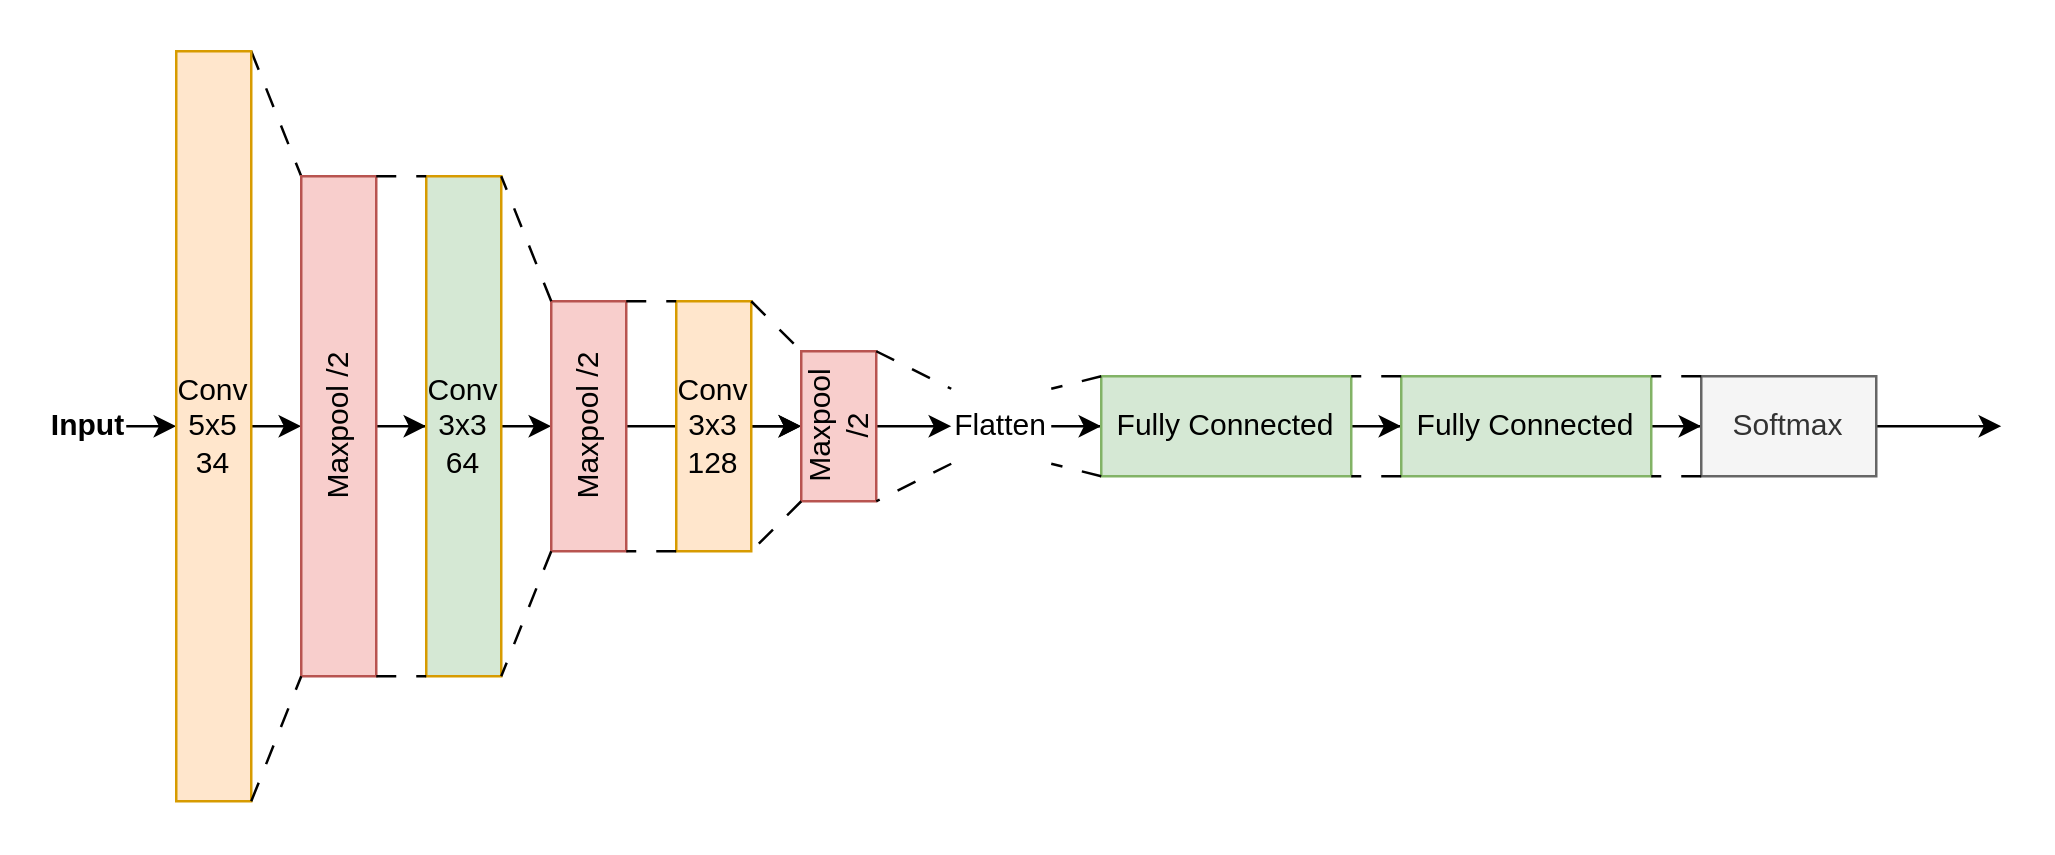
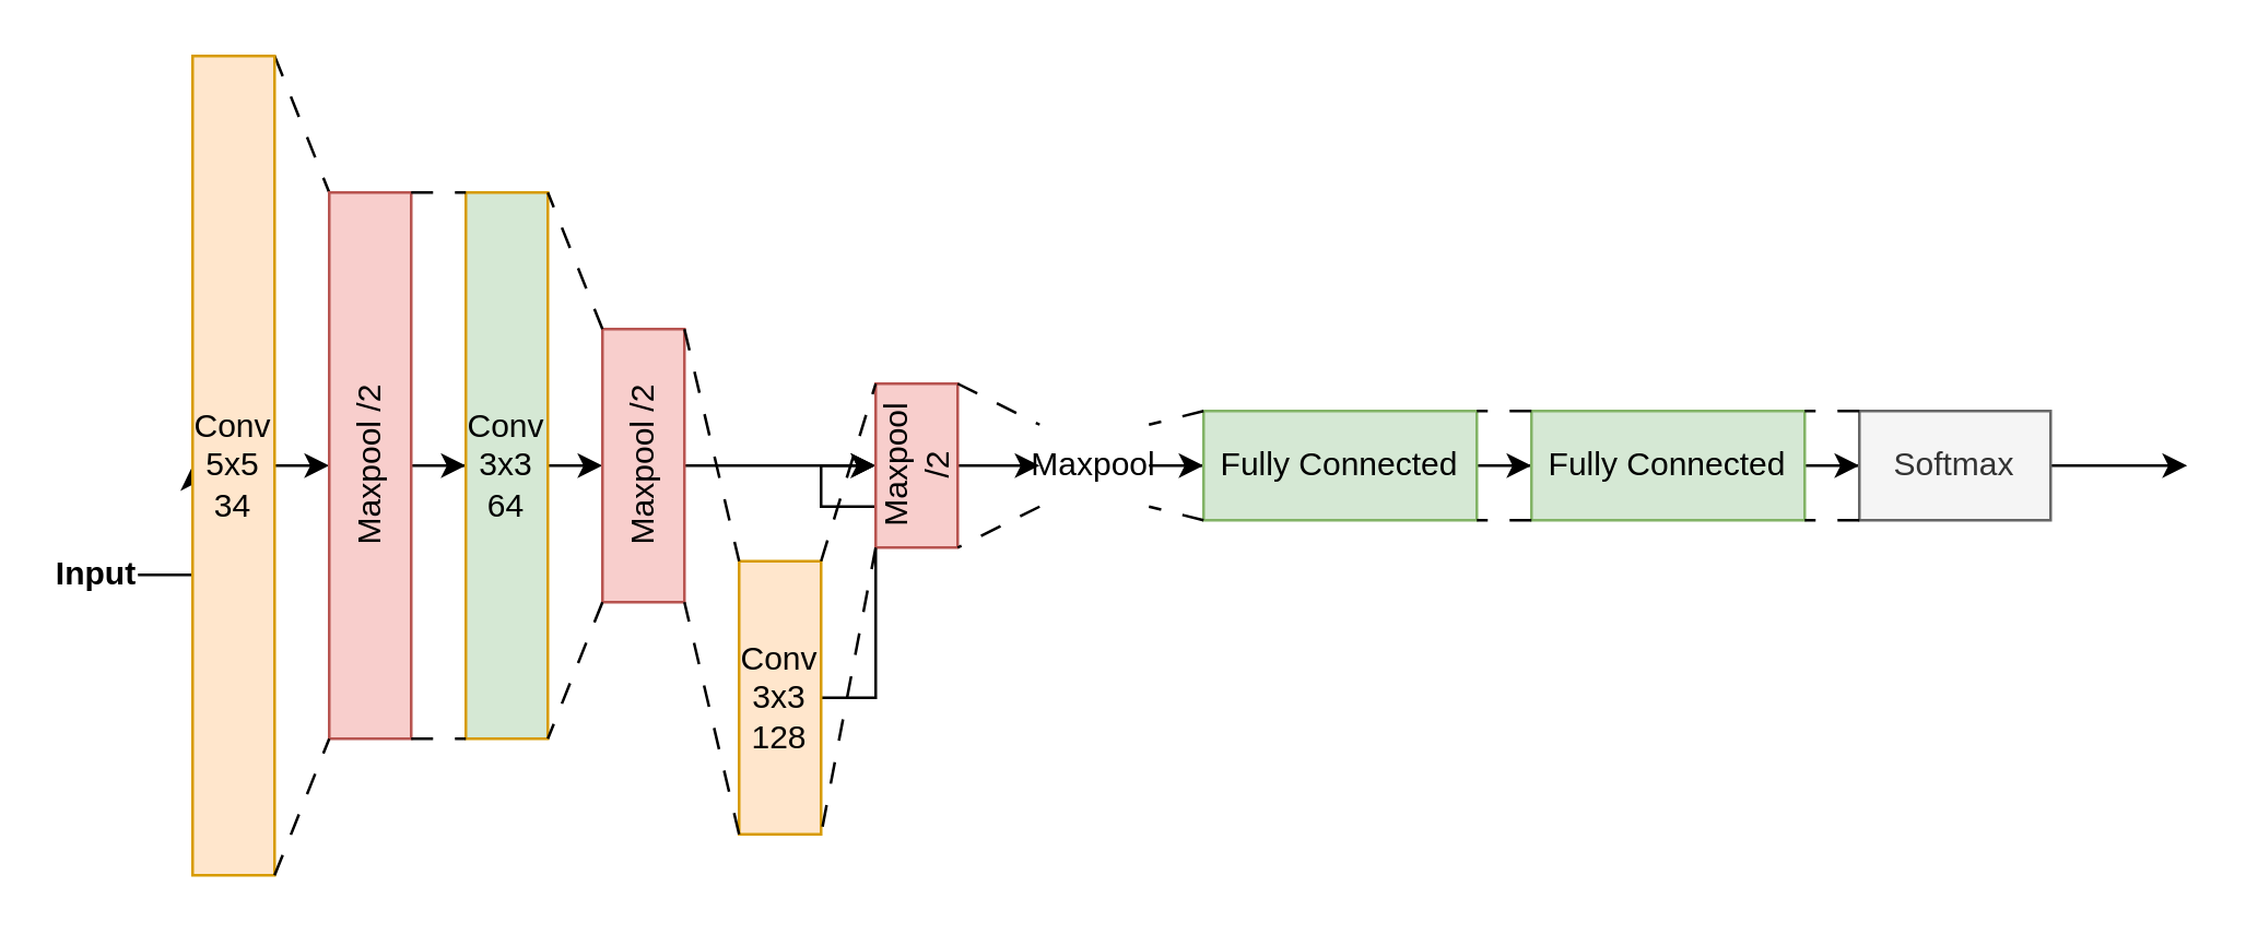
  <mxCell id="0" />
  <mxCell id="1" parent="0" />
  <mxCell id="2" style="edgeStyle=orthogonalEdgeStyle;rounded=0;orthogonalLoop=1;jettySize=auto;html=1;entryX=0;entryY=0.5;entryDx=0;entryDy=0;" edge="1" parent="1" source="3"><mxGeometry relative="1" as="geometry"><mxPoint x="70" y="170" as="targetPoint" /></mxGeometry></mxCell>
- <mxCell id="3" value="Input" style="text;html=1;align=center;verticalAlign=middle;whiteSpace=wrap;rounded=0;fontStyle=1" vertex="1" parent="1"><mxGeometry x="20" y="155" width="30" height="30" as="geometry" /></mxCell>
+ <mxCell id="3" value="Input" style="text;html=1;align=center;verticalAlign=middle;whiteSpace=wrap;rounded=0;fontStyle=1" vertex="1" parent="1"><mxGeometry x="20" y="195" width="30" height="30" as="geometry" /></mxCell>
  <mxCell id="4" style="edgeStyle=orthogonalEdgeStyle;rounded=0;orthogonalLoop=1;jettySize=auto;html=1;exitX=1;exitY=0.5;exitDx=0;exitDy=0;entryX=0;entryY=0.5;entryDx=0;entryDy=0;" edge="1" parent="1" source="6" target="8"><mxGeometry relative="1" as="geometry" /></mxCell>
  <mxCell id="5" style="rounded=0;orthogonalLoop=1;jettySize=auto;html=1;exitX=1;exitY=0;exitDx=0;exitDy=0;entryX=0;entryY=0;entryDx=0;entryDy=0;endArrow=none;startFill=0;dashed=1;dashPattern=8 8;" edge="1" parent="1" source="6" target="8"><mxGeometry relative="1" as="geometry" /></mxCell>
  <mxCell id="6" value="&lt;br&gt;&lt;div&gt;Conv&lt;/div&gt;&lt;div&gt;5x5&lt;/div&gt;&lt;div&gt;34&lt;/div&gt;&lt;div&gt;&lt;br&gt;&lt;/div&gt;" style="rounded=0;whiteSpace=wrap;html=1;fillColor=#ffe6cc;strokeColor=#d79b00;" vertex="1" parent="1"><mxGeometry x="70" y="20" width="30" height="300" as="geometry" /></mxCell>
  <mxCell id="7" style="edgeStyle=orthogonalEdgeStyle;rounded=0;orthogonalLoop=1;jettySize=auto;html=1;entryX=0;entryY=0.5;entryDx=0;entryDy=0;" edge="1" parent="1" source="8" target="10"><mxGeometry relative="1" as="geometry" /></mxCell>
  <mxCell id="8" value="Maxpool /2" style="rounded=0;whiteSpace=wrap;html=1;fillColor=#f8cecc;strokeColor=#b85450;horizontal=0;" vertex="1" parent="1"><mxGeometry x="120" y="70" width="30" height="200" as="geometry" /></mxCell>
  <mxCell id="9" style="edgeStyle=orthogonalEdgeStyle;rounded=0;orthogonalLoop=1;jettySize=auto;html=1;exitX=1;exitY=0.5;exitDx=0;exitDy=0;entryX=0;entryY=0.5;entryDx=0;entryDy=0;" edge="1" parent="1" source="10" target="12"><mxGeometry relative="1" as="geometry" /></mxCell>
  <mxCell id="10" value="&lt;br&gt;&lt;div&gt;Conv&lt;/div&gt;&lt;div&gt;3x3&lt;/div&gt;&lt;div&gt;64&lt;/div&gt;&lt;div&gt;&lt;br&gt;&lt;/div&gt;" style="rounded=0;whiteSpace=wrap;html=1;fillColor=#d5e8d4;strokeColor=#d79b00;" vertex="1" parent="1"><mxGeometry x="170" y="70" width="30" height="200" as="geometry" /></mxCell>
  <mxCell id="11" value="" style="edgeStyle=orthogonalEdgeStyle;rounded=0;orthogonalLoop=1;jettySize=auto;html=1;" edge="1" parent="1" source="12" target="16"><mxGeometry relative="1" as="geometry" /></mxCell>
  <mxCell id="12" value="Maxpool /2" style="rounded=0;whiteSpace=wrap;html=1;fillColor=#f8cecc;strokeColor=#b85450;horizontal=0;" vertex="1" parent="1"><mxGeometry x="220" y="120" width="30" height="100" as="geometry" /></mxCell>
  <mxCell id="13" style="edgeStyle=orthogonalEdgeStyle;rounded=0;orthogonalLoop=1;jettySize=auto;html=1;exitX=1;exitY=0.5;exitDx=0;exitDy=0;entryX=0;entryY=0.5;entryDx=0;entryDy=0;" edge="1" parent="1" source="14" target="16"><mxGeometry relative="1" as="geometry" /></mxCell>
- <mxCell id="14" value="&lt;div&gt;Conv&lt;/div&gt;&lt;div&gt;3x3&lt;/div&gt;&lt;div&gt;128&lt;/div&gt;" style="rounded=0;whiteSpace=wrap;html=1;fillColor=#ffe6cc;strokeColor=#d79b00;" vertex="1" parent="1"><mxGeometry x="270" y="120" width="30" height="100" as="geometry" /></mxCell>
+ <mxCell id="14" value="&lt;div&gt;Conv&lt;/div&gt;&lt;div&gt;3x3&lt;/div&gt;&lt;div&gt;128&lt;/div&gt;" style="rounded=0;whiteSpace=wrap;html=1;fillColor=#ffe6cc;strokeColor=#d79b00;" vertex="1" parent="1"><mxGeometry x="270" y="205" width="30" height="100" as="geometry" /></mxCell>
  <mxCell id="15" value="" style="edgeStyle=orthogonalEdgeStyle;rounded=0;orthogonalLoop=1;jettySize=auto;html=1;" edge="1" parent="1" source="16" target="18"><mxGeometry relative="1" as="geometry" /></mxCell>
  <mxCell id="16" value="Maxpool /2" style="rounded=0;whiteSpace=wrap;html=1;fillColor=#f8cecc;strokeColor=#b85450;horizontal=0;" vertex="1" parent="1"><mxGeometry x="320" y="140" width="30" height="60" as="geometry" /></mxCell>
  <mxCell id="17" value="" style="edgeStyle=orthogonalEdgeStyle;rounded=0;orthogonalLoop=1;jettySize=auto;html=1;" edge="1" parent="1" source="18" target="20"><mxGeometry relative="1" as="geometry" /></mxCell>
- <mxCell id="18" value="Flatten" style="text;html=1;align=center;verticalAlign=middle;whiteSpace=wrap;rounded=0;" vertex="1" parent="1"><mxGeometry x="380" y="155" width="40" height="30" as="geometry" /></mxCell>
+ <mxCell id="18" value="Maxpool" style="text;html=1;align=center;verticalAlign=middle;whiteSpace=wrap;rounded=0;" vertex="1" parent="1"><mxGeometry x="380" y="155" width="40" height="30" as="geometry" /></mxCell>
  <mxCell id="19" value="" style="edgeStyle=orthogonalEdgeStyle;rounded=0;orthogonalLoop=1;jettySize=auto;html=1;" edge="1" parent="1" source="20" target="22"><mxGeometry relative="1" as="geometry" /></mxCell>
  <mxCell id="20" value="Fully Connected" style="rounded=0;whiteSpace=wrap;html=1;fillColor=#d5e8d4;strokeColor=#82b366;horizontal=1;" vertex="1" parent="1"><mxGeometry x="440" y="150" width="100" height="40" as="geometry" /></mxCell>
  <mxCell id="21" value="" style="edgeStyle=orthogonalEdgeStyle;rounded=0;orthogonalLoop=1;jettySize=auto;html=1;" edge="1" parent="1" source="22" target="24"><mxGeometry relative="1" as="geometry" /></mxCell>
  <mxCell id="22" value="Fully Connected" style="rounded=0;whiteSpace=wrap;html=1;fillColor=#d5e8d4;strokeColor=#82b366;horizontal=1;" vertex="1" parent="1"><mxGeometry x="560" y="150" width="100" height="40" as="geometry" /></mxCell>
  <mxCell id="23" style="edgeStyle=orthogonalEdgeStyle;rounded=0;orthogonalLoop=1;jettySize=auto;html=1;" edge="1" parent="1" source="24"><mxGeometry relative="1" as="geometry"><mxPoint x="800" y="170" as="targetPoint" /></mxGeometry></mxCell>
  <mxCell id="24" value="Softmax" style="rounded=0;whiteSpace=wrap;html=1;horizontal=1;fillColor=#f5f5f5;fontColor=#333333;strokeColor=#666666;" vertex="1" parent="1"><mxGeometry x="680" y="150" width="70" height="40" as="geometry" /></mxCell>
  <mxCell id="25" style="rounded=0;orthogonalLoop=1;jettySize=auto;html=1;exitX=1;exitY=1;exitDx=0;exitDy=0;entryX=0;entryY=1;entryDx=0;entryDy=0;endArrow=none;startFill=0;dashed=1;dashPattern=8 8;" edge="1" parent="1" source="6" target="8"><mxGeometry relative="1" as="geometry"><mxPoint x="160" y="350" as="sourcePoint" /><mxPoint x="180" y="400" as="targetPoint" /></mxGeometry></mxCell>
  <mxCell id="26" style="rounded=0;orthogonalLoop=1;jettySize=auto;html=1;exitX=1;exitY=0;exitDx=0;exitDy=0;entryX=0;entryY=0;entryDx=0;entryDy=0;endArrow=none;startFill=0;dashed=1;dashPattern=8 8;" edge="1" parent="1" source="8" target="10"><mxGeometry relative="1" as="geometry"><mxPoint x="120" y="40" as="sourcePoint" /><mxPoint x="140" y="90" as="targetPoint" /></mxGeometry></mxCell>
  <mxCell id="27" style="rounded=0;orthogonalLoop=1;jettySize=auto;html=1;exitX=1;exitY=1;exitDx=0;exitDy=0;entryX=0;entryY=1;entryDx=0;entryDy=0;endArrow=none;startFill=0;dashed=1;dashPattern=8 8;" edge="1" parent="1" source="8" target="10"><mxGeometry relative="1" as="geometry"><mxPoint x="130" y="50" as="sourcePoint" /><mxPoint x="150" y="100" as="targetPoint" /></mxGeometry></mxCell>
  <mxCell id="28" style="rounded=0;orthogonalLoop=1;jettySize=auto;html=1;exitX=0;exitY=1;exitDx=0;exitDy=0;entryX=1;entryY=1;entryDx=0;entryDy=0;endArrow=none;startFill=0;dashed=1;dashPattern=8 8;" edge="1" parent="1" source="12" target="10"><mxGeometry relative="1" as="geometry"><mxPoint x="140" y="60" as="sourcePoint" /><mxPoint x="160" y="110" as="targetPoint" /></mxGeometry></mxCell>
  <mxCell id="29" style="rounded=0;orthogonalLoop=1;jettySize=auto;html=1;exitX=0;exitY=0;exitDx=0;exitDy=0;entryX=1;entryY=0;entryDx=0;entryDy=0;endArrow=none;startFill=0;dashed=1;dashPattern=8 8;" edge="1" parent="1" source="12" target="10"><mxGeometry relative="1" as="geometry"><mxPoint x="150" y="70" as="sourcePoint" /><mxPoint x="170" y="120" as="targetPoint" /></mxGeometry></mxCell>
  <mxCell id="30" style="rounded=0;orthogonalLoop=1;jettySize=auto;html=1;exitX=1;exitY=0;exitDx=0;exitDy=0;entryX=0;entryY=0;entryDx=0;entryDy=0;endArrow=none;startFill=0;dashed=1;dashPattern=8 8;" edge="1" parent="1" source="12" target="14"><mxGeometry relative="1" as="geometry"><mxPoint x="160" y="80" as="sourcePoint" /><mxPoint x="180" y="130" as="targetPoint" /></mxGeometry></mxCell>
  <mxCell id="31" style="rounded=0;orthogonalLoop=1;jettySize=auto;html=1;exitX=0;exitY=1;exitDx=0;exitDy=0;entryX=1;entryY=1;entryDx=0;entryDy=0;endArrow=none;startFill=0;dashed=1;dashPattern=8 8;" edge="1" parent="1" source="14" target="12"><mxGeometry relative="1" as="geometry"><mxPoint x="170" y="90" as="sourcePoint" /><mxPoint x="190" y="140" as="targetPoint" /></mxGeometry></mxCell>
  <mxCell id="32" style="rounded=0;orthogonalLoop=1;jettySize=auto;html=1;exitX=1;exitY=0;exitDx=0;exitDy=0;entryX=0;entryY=0;entryDx=0;entryDy=0;endArrow=none;startFill=0;dashed=1;dashPattern=8 8;" edge="1" parent="1" source="14" target="16"><mxGeometry relative="1" as="geometry"><mxPoint x="180" y="100" as="sourcePoint" /><mxPoint x="200" y="150" as="targetPoint" /></mxGeometry></mxCell>
  <mxCell id="33" style="rounded=0;orthogonalLoop=1;jettySize=auto;html=1;exitX=0;exitY=1;exitDx=0;exitDy=0;entryX=1;entryY=1;entryDx=0;entryDy=0;endArrow=none;startFill=0;dashed=1;dashPattern=8 8;" edge="1" parent="1" source="16" target="14"><mxGeometry relative="1" as="geometry"><mxPoint x="190" y="110" as="sourcePoint" /><mxPoint x="210" y="160" as="targetPoint" /></mxGeometry></mxCell>
  <mxCell id="34" style="rounded=0;orthogonalLoop=1;jettySize=auto;html=1;exitX=1;exitY=0;exitDx=0;exitDy=0;entryX=0;entryY=0;entryDx=0;entryDy=0;endArrow=none;startFill=0;dashed=1;dashPattern=8 8;" edge="1" parent="1" source="16" target="18"><mxGeometry relative="1" as="geometry"><mxPoint x="200" y="120" as="sourcePoint" /><mxPoint x="220" y="170" as="targetPoint" /></mxGeometry></mxCell>
  <mxCell id="35" style="rounded=0;orthogonalLoop=1;jettySize=auto;html=1;exitX=0;exitY=1;exitDx=0;exitDy=0;entryX=1;entryY=1;entryDx=0;entryDy=0;endArrow=none;startFill=0;dashed=1;dashPattern=8 8;" edge="1" parent="1" source="18" target="16"><mxGeometry relative="1" as="geometry"><mxPoint x="210" y="130" as="sourcePoint" /><mxPoint x="230" y="180" as="targetPoint" /></mxGeometry></mxCell>
  <mxCell id="36" style="rounded=0;orthogonalLoop=1;jettySize=auto;html=1;exitX=0;exitY=0;exitDx=0;exitDy=0;entryX=1;entryY=0;entryDx=0;entryDy=0;endArrow=none;startFill=0;dashed=1;dashPattern=8 8;" edge="1" parent="1" source="20" target="18"><mxGeometry relative="1" as="geometry"><mxPoint x="220" y="140" as="sourcePoint" /><mxPoint x="240" y="190" as="targetPoint" /></mxGeometry></mxCell>
  <mxCell id="37" style="rounded=0;orthogonalLoop=1;jettySize=auto;html=1;exitX=0;exitY=1;exitDx=0;exitDy=0;entryX=1;entryY=1;entryDx=0;entryDy=0;endArrow=none;startFill=0;dashed=1;dashPattern=8 8;" edge="1" parent="1" source="20" target="18"><mxGeometry relative="1" as="geometry"><mxPoint x="230" y="150" as="sourcePoint" /><mxPoint x="250" y="200" as="targetPoint" /></mxGeometry></mxCell>
  <mxCell id="38" style="rounded=0;orthogonalLoop=1;jettySize=auto;html=1;exitX=0;exitY=0;exitDx=0;exitDy=0;entryX=1;entryY=0;entryDx=0;entryDy=0;endArrow=none;startFill=0;dashed=1;dashPattern=8 8;" edge="1" parent="1" source="22" target="20"><mxGeometry relative="1" as="geometry"><mxPoint x="240" y="160" as="sourcePoint" /><mxPoint x="260" y="210" as="targetPoint" /></mxGeometry></mxCell>
  <mxCell id="39" style="rounded=0;orthogonalLoop=1;jettySize=auto;html=1;exitX=0;exitY=1;exitDx=0;exitDy=0;entryX=1;entryY=1;entryDx=0;entryDy=0;endArrow=none;startFill=0;dashed=1;dashPattern=8 8;" edge="1" parent="1" source="22" target="20"><mxGeometry relative="1" as="geometry"><mxPoint x="500" y="190" as="sourcePoint" /><mxPoint x="520" y="240" as="targetPoint" /></mxGeometry></mxCell>
  <mxCell id="40" style="rounded=0;orthogonalLoop=1;jettySize=auto;html=1;exitX=0;exitY=1;exitDx=0;exitDy=0;entryX=1;entryY=1;entryDx=0;entryDy=0;endArrow=none;startFill=0;dashed=1;dashPattern=8 8;" edge="1" parent="1" source="24" target="22"><mxGeometry relative="1" as="geometry"><mxPoint x="510" y="200" as="sourcePoint" /><mxPoint x="530" y="250" as="targetPoint" /></mxGeometry></mxCell>
  <mxCell id="41" style="rounded=0;orthogonalLoop=1;jettySize=auto;html=1;exitX=0;exitY=0;exitDx=0;exitDy=0;entryX=1;entryY=0;entryDx=0;entryDy=0;endArrow=none;startFill=0;dashed=1;dashPattern=8 8;" edge="1" parent="1" source="24" target="22"><mxGeometry relative="1" as="geometry"><mxPoint x="520" y="210" as="sourcePoint" /><mxPoint x="540" y="260" as="targetPoint" /></mxGeometry></mxCell>
